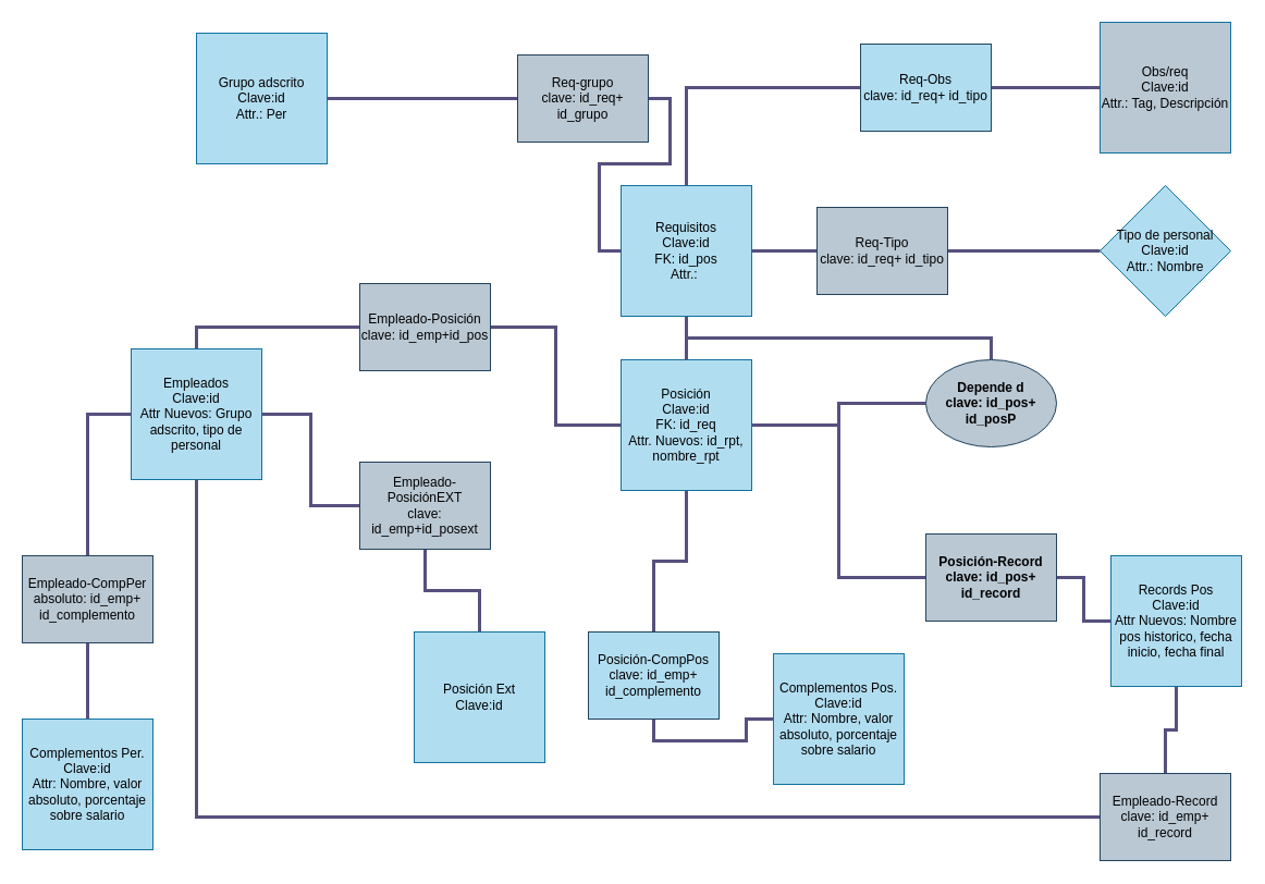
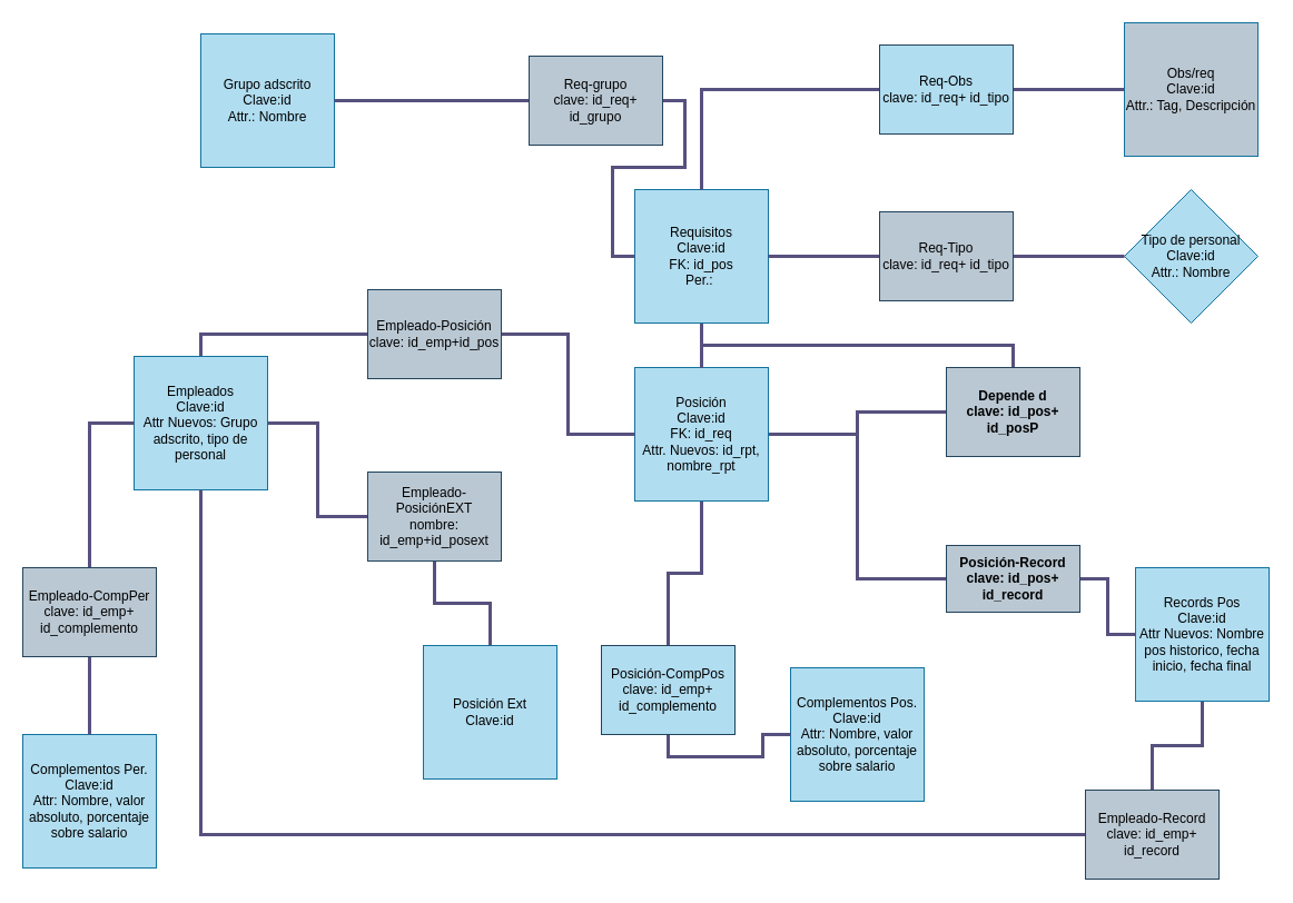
  <mxCell id="0" />
  <mxCell id="1" parent="0" />
  <mxCell id="2" style="edgeStyle=orthogonalEdgeStyle;rounded=0;orthogonalLoop=1;jettySize=auto;html=1;exitX=0.5;exitY=0;exitDx=0;exitDy=0;entryX=0;entryY=0.5;entryDx=0;entryDy=0;fillColor=#d0cee2;strokeColor=#56517e;strokeWidth=3;endArrow=none;endFill=0;" edge="1" parent="1" source="4" target="11"><mxGeometry relative="1" as="geometry" /></mxCell>
  <mxCell id="3" style="edgeStyle=orthogonalEdgeStyle;rounded=0;orthogonalLoop=1;jettySize=auto;html=1;exitX=1;exitY=0.5;exitDx=0;exitDy=0;entryX=0;entryY=0.5;entryDx=0;entryDy=0;fillColor=#d0cee2;strokeColor=#56517e;strokeWidth=3;endArrow=none;endFill=0;" edge="1" parent="1" source="4" target="13"><mxGeometry relative="1" as="geometry" /></mxCell>
  <mxCell id="4" value="Empleados&lt;br&gt;Clave:id&lt;br&gt;Attr Nuevos: Grupo adscrito, tipo de personal" style="rounded=0;whiteSpace=wrap;html=1;fillColor=#b1ddf0;strokeColor=#10739e;" vertex="1" parent="1"><mxGeometry x="120" y="320" width="120" height="120" as="geometry" /></mxCell>
  <mxCell id="5" style="edgeStyle=orthogonalEdgeStyle;shape=connector;rounded=0;orthogonalLoop=1;jettySize=auto;html=1;exitX=1;exitY=0.5;exitDx=0;exitDy=0;entryX=0;entryY=0.5;entryDx=0;entryDy=0;labelBackgroundColor=default;strokeColor=#56517e;strokeWidth=3;align=center;verticalAlign=middle;fontFamily=Helvetica;fontSize=11;fontColor=default;endArrow=none;endFill=0;startSize=10;endSize=10;fillColor=#d0cee2;" edge="1" parent="1" source="8" target="17"><mxGeometry relative="1" as="geometry" /></mxCell>
  <mxCell id="6" style="edgeStyle=orthogonalEdgeStyle;shape=connector;rounded=0;orthogonalLoop=1;jettySize=auto;html=1;exitX=0.5;exitY=1;exitDx=0;exitDy=0;entryX=0.5;entryY=0;entryDx=0;entryDy=0;labelBackgroundColor=default;strokeColor=#56517e;strokeWidth=3;align=center;verticalAlign=middle;fontFamily=Helvetica;fontSize=11;fontColor=default;endArrow=none;endFill=0;startSize=10;endSize=10;fillColor=#d0cee2;" edge="1" parent="1" source="8" target="26"><mxGeometry relative="1" as="geometry" /></mxCell>
  <mxCell id="7" style="edgeStyle=orthogonalEdgeStyle;shape=connector;rounded=0;orthogonalLoop=1;jettySize=auto;html=1;exitX=1;exitY=0.5;exitDx=0;exitDy=0;entryX=0;entryY=0.5;entryDx=0;entryDy=0;labelBackgroundColor=default;strokeColor=#56517e;strokeWidth=3;align=center;verticalAlign=middle;fontFamily=Helvetica;fontSize=11;fontColor=default;endArrow=none;endFill=0;startSize=10;endSize=10;fillColor=#d0cee2;" edge="1" parent="1" source="8" target="42"><mxGeometry relative="1" as="geometry" /></mxCell>
  <mxCell id="8" value="Posición&lt;br&gt;Clave:id&lt;br&gt;FK: id_req&lt;br&gt;Attr. Nuevos: id_rpt, nombre_rpt" style="rounded=0;whiteSpace=wrap;html=1;fillColor=#b1ddf0;strokeColor=#10739e;" vertex="1" parent="1"><mxGeometry x="570" y="330" width="120" height="120" as="geometry" /></mxCell>
  <mxCell id="9" value="Posición Ext&lt;br&gt;Clave:id" style="rounded=0;whiteSpace=wrap;html=1;fillColor=#b1ddf0;strokeColor=#10739e;" vertex="1" parent="1"><mxGeometry x="380" y="580" width="120" height="120" as="geometry" /></mxCell>
  <mxCell id="10" style="edgeStyle=orthogonalEdgeStyle;rounded=0;orthogonalLoop=1;jettySize=auto;html=1;exitX=1;exitY=0.5;exitDx=0;exitDy=0;entryX=0;entryY=0.5;entryDx=0;entryDy=0;fillColor=#d0cee2;strokeColor=#56517e;strokeWidth=3;endArrow=none;endFill=0;endSize=10;startSize=10;" edge="1" parent="1" source="11" target="8"><mxGeometry relative="1" as="geometry" /></mxCell>
  <mxCell id="11" value="Empleado-Posición&lt;br&gt;clave: id_emp+id_pos" style="rounded=0;whiteSpace=wrap;html=1;fillColor=#bac8d3;strokeColor=#23445d;" vertex="1" parent="1"><mxGeometry x="330" y="260" width="120" height="80" as="geometry" /></mxCell>
  <mxCell id="12" style="edgeStyle=orthogonalEdgeStyle;shape=connector;rounded=0;orthogonalLoop=1;jettySize=auto;html=1;exitX=0.5;exitY=1;exitDx=0;exitDy=0;entryX=0.5;entryY=0;entryDx=0;entryDy=0;labelBackgroundColor=default;strokeColor=#56517e;strokeWidth=3;align=center;verticalAlign=middle;fontFamily=Helvetica;fontSize=11;fontColor=default;endArrow=none;endFill=0;startSize=10;endSize=10;fillColor=#d0cee2;" edge="1" parent="1" source="13" target="9"><mxGeometry relative="1" as="geometry" /></mxCell>
- <mxCell id="13" value="Empleado-PosiciónEXT&lt;br&gt;clave: id_emp+id_posext" style="rounded=0;whiteSpace=wrap;html=1;fillColor=#bac8d3;strokeColor=#23445d;" vertex="1" parent="1"><mxGeometry x="330" y="424" width="120" height="80" as="geometry" /></mxCell>
+ <mxCell id="13" value="Empleado-PosiciónEXT&lt;br&gt;nombre: id_emp+id_posext" style="rounded=0;whiteSpace=wrap;html=1;fillColor=#bac8d3;strokeColor=#23445d;" vertex="1" parent="1"><mxGeometry x="330" y="424" width="120" height="80" as="geometry" /></mxCell>
  <mxCell id="14" style="edgeStyle=orthogonalEdgeStyle;shape=connector;rounded=0;orthogonalLoop=1;jettySize=auto;html=1;exitX=0.5;exitY=1;exitDx=0;exitDy=0;entryX=0.5;entryY=0;entryDx=0;entryDy=0;labelBackgroundColor=default;strokeColor=#56517e;strokeWidth=3;align=center;verticalAlign=middle;fontFamily=Helvetica;fontSize=11;fontColor=default;endArrow=none;endFill=0;startSize=10;endSize=10;fillColor=#d0cee2;" edge="1" parent="1" source="15" target="19"><mxGeometry relative="1" as="geometry" /></mxCell>
  <mxCell id="15" value="Records Pos&lt;br&gt;Clave:id&lt;br&gt;Attr Nuevos: Nombre pos historico, fecha inicio, fecha final" style="rounded=0;whiteSpace=wrap;html=1;fillColor=#b1ddf0;strokeColor=#10739e;" vertex="1" parent="1"><mxGeometry x="1020" y="510" width="120" height="120" as="geometry" /></mxCell>
  <mxCell id="16" style="edgeStyle=orthogonalEdgeStyle;shape=connector;rounded=0;orthogonalLoop=1;jettySize=auto;html=1;exitX=1;exitY=0.5;exitDx=0;exitDy=0;entryX=0;entryY=0.5;entryDx=0;entryDy=0;labelBackgroundColor=default;strokeColor=#56517e;strokeWidth=3;align=center;verticalAlign=middle;fontFamily=Helvetica;fontSize=11;fontColor=default;endArrow=none;endFill=0;startSize=10;endSize=10;fillColor=#d0cee2;" edge="1" parent="1" source="17" target="15"><mxGeometry relative="1" as="geometry" /></mxCell>
- <mxCell id="17" value="Posición-Record&lt;br&gt;clave: id_pos+ id_record" style="rounded=0;whiteSpace=wrap;html=1;fillColor=#bac8d3;strokeColor=#23445d;fontStyle=1" vertex="1" parent="1"><mxGeometry x="850" y="490" width="120" height="80" as="geometry" /></mxCell>
+ <mxCell id="17" value="Posición-Record&lt;br&gt;clave: id_pos+ id_record" style="rounded=0;whiteSpace=wrap;html=1;fillColor=#bac8d3;strokeColor=#23445d;fontStyle=1" vertex="1" parent="1"><mxGeometry x="850" y="490" width="120" height="60" as="geometry" /></mxCell>
  <mxCell id="18" style="edgeStyle=orthogonalEdgeStyle;shape=connector;rounded=0;orthogonalLoop=1;jettySize=auto;html=1;exitX=0;exitY=0.5;exitDx=0;exitDy=0;entryX=0.5;entryY=1;entryDx=0;entryDy=0;labelBackgroundColor=default;strokeColor=#56517e;strokeWidth=3;align=center;verticalAlign=middle;fontFamily=Helvetica;fontSize=11;fontColor=default;endArrow=none;endFill=0;startSize=10;endSize=10;fillColor=#d0cee2;" edge="1" parent="1" source="19" target="4"><mxGeometry relative="1" as="geometry" /></mxCell>
- <mxCell id="19" value="Empleado-Record&lt;br&gt;clave: id_emp+ id_record" style="rounded=0;whiteSpace=wrap;html=1;fillColor=#bac8d3;strokeColor=#23445d;" vertex="1" parent="1"><mxGeometry x="1010" y="710" width="120" height="80" as="geometry" /></mxCell>
+ <mxCell id="19" value="Empleado-Record&lt;br&gt;clave: id_emp+ id_record" style="rounded=0;whiteSpace=wrap;html=1;fillColor=#bac8d3;strokeColor=#23445d;" vertex="1" parent="1"><mxGeometry x="975" y="710" width="120" height="80" as="geometry" /></mxCell>
  <mxCell id="20" value="Complementos Per.&lt;br&gt;Clave:id&lt;br&gt;Attr: Nombre, valor absoluto, porcentaje sobre salario" style="rounded=0;whiteSpace=wrap;html=1;fillColor=#b1ddf0;strokeColor=#10739e;" vertex="1" parent="1"><mxGeometry x="20" y="660" width="120" height="120" as="geometry" /></mxCell>
  <mxCell id="21" style="edgeStyle=orthogonalEdgeStyle;shape=connector;rounded=0;orthogonalLoop=1;jettySize=auto;html=1;exitX=0.5;exitY=0;exitDx=0;exitDy=0;entryX=0;entryY=0.5;entryDx=0;entryDy=0;labelBackgroundColor=default;strokeColor=#56517e;strokeWidth=3;align=center;verticalAlign=middle;fontFamily=Helvetica;fontSize=11;fontColor=default;endArrow=none;endFill=0;startSize=10;endSize=10;fillColor=#d0cee2;" edge="1" parent="1" source="23" target="4"><mxGeometry relative="1" as="geometry" /></mxCell>
  <mxCell id="22" style="edgeStyle=orthogonalEdgeStyle;shape=connector;rounded=0;orthogonalLoop=1;jettySize=auto;html=1;exitX=0.5;exitY=1;exitDx=0;exitDy=0;entryX=0.5;entryY=0;entryDx=0;entryDy=0;labelBackgroundColor=default;strokeColor=#56517e;strokeWidth=3;align=center;verticalAlign=middle;fontFamily=Helvetica;fontSize=11;fontColor=default;endArrow=none;endFill=0;startSize=10;endSize=10;fillColor=#d0cee2;" edge="1" parent="1" source="23" target="20"><mxGeometry relative="1" as="geometry" /></mxCell>
- <mxCell id="23" value="Empleado-CompPer&lt;br&gt;absoluto: id_emp+ id_complemento" style="rounded=0;whiteSpace=wrap;html=1;fillColor=#bac8d3;strokeColor=#23445d;" vertex="1" parent="1"><mxGeometry x="20" y="510" width="120" height="80" as="geometry" /></mxCell>
+ <mxCell id="23" value="Empleado-CompPer&lt;br&gt;clave: id_emp+ id_complemento" style="rounded=0;whiteSpace=wrap;html=1;fillColor=#bac8d3;strokeColor=#23445d;" vertex="1" parent="1"><mxGeometry x="20" y="510" width="120" height="80" as="geometry" /></mxCell>
  <mxCell id="24" value="Complementos Pos.&lt;br&gt;Clave:id&lt;br&gt;Attr: Nombre, valor absoluto, porcentaje sobre salario" style="rounded=0;whiteSpace=wrap;html=1;fillColor=#b1ddf0;strokeColor=#10739e;" vertex="1" parent="1"><mxGeometry x="710" y="600" width="120" height="120" as="geometry" /></mxCell>
  <mxCell id="25" style="edgeStyle=orthogonalEdgeStyle;shape=connector;rounded=0;orthogonalLoop=1;jettySize=auto;html=1;exitX=0.5;exitY=1;exitDx=0;exitDy=0;entryX=0;entryY=0.5;entryDx=0;entryDy=0;labelBackgroundColor=default;strokeColor=#56517e;strokeWidth=3;align=center;verticalAlign=middle;fontFamily=Helvetica;fontSize=11;fontColor=default;endArrow=none;endFill=0;startSize=10;endSize=10;fillColor=#d0cee2;" edge="1" parent="1" source="26" target="24"><mxGeometry relative="1" as="geometry" /></mxCell>
  <mxCell id="26" value="Posición-CompPos&lt;br&gt;clave: id_emp+ id_complemento" style="rounded=0;whiteSpace=wrap;html=1;fillColor=#b1ddf0;strokeColor=#23445d;" vertex="1" parent="1"><mxGeometry x="540" y="580" width="120" height="80" as="geometry" /></mxCell>
  <mxCell id="27" style="edgeStyle=orthogonalEdgeStyle;shape=connector;rounded=0;orthogonalLoop=1;jettySize=auto;html=1;exitX=0.5;exitY=1;exitDx=0;exitDy=0;entryX=0.5;entryY=0;entryDx=0;entryDy=0;labelBackgroundColor=default;strokeColor=#56517e;strokeWidth=3;align=center;verticalAlign=middle;fontFamily=Helvetica;fontSize=11;fontColor=default;endArrow=none;endFill=0;startSize=10;endSize=10;fillColor=#d0cee2;" edge="1" parent="1" source="28" target="8"><mxGeometry relative="1" as="geometry" /></mxCell>
- <mxCell id="28" value="Requisitos&lt;br&gt;Clave:id&lt;br&gt;FK: id_pos&lt;br&gt;Attr.:&amp;nbsp;" style="rounded=0;whiteSpace=wrap;html=1;fillColor=#b1ddf0;strokeColor=#10739e;" vertex="1" parent="1"><mxGeometry x="570" y="170" width="120" height="120" as="geometry" /></mxCell>
+ <mxCell id="28" value="Requisitos&lt;br&gt;Clave:id&lt;br&gt;FK: id_pos&lt;br&gt;Per.:&amp;nbsp;" style="rounded=0;whiteSpace=wrap;html=1;fillColor=#b1ddf0;strokeColor=#10739e;" vertex="1" parent="1"><mxGeometry x="570" y="170" width="120" height="120" as="geometry" /></mxCell>
  <mxCell id="29" value="Tipo de personal&lt;br&gt;Clave:id&lt;br&gt;Attr.: Nombre" style="rhombus;whiteSpace=wrap;html=1;fillColor=#b1ddf0;strokeColor=#10739e;" vertex="1" parent="1"><mxGeometry x="1010" y="170" width="120" height="120" as="geometry" /></mxCell>
  <mxCell id="30" style="edgeStyle=orthogonalEdgeStyle;shape=connector;rounded=0;orthogonalLoop=1;jettySize=auto;html=1;exitX=0;exitY=0.5;exitDx=0;exitDy=0;entryX=1;entryY=0.5;entryDx=0;entryDy=0;labelBackgroundColor=default;strokeColor=#56517e;strokeWidth=3;align=center;verticalAlign=middle;fontFamily=Helvetica;fontSize=11;fontColor=default;endArrow=none;endFill=0;startSize=10;endSize=10;fillColor=#d0cee2;" edge="1" parent="1" source="32" target="28"><mxGeometry relative="1" as="geometry" /></mxCell>
  <mxCell id="31" style="edgeStyle=orthogonalEdgeStyle;shape=connector;rounded=0;orthogonalLoop=1;jettySize=auto;html=1;exitX=1;exitY=0.5;exitDx=0;exitDy=0;entryX=0;entryY=0.5;entryDx=0;entryDy=0;labelBackgroundColor=default;strokeColor=#56517e;strokeWidth=3;align=center;verticalAlign=middle;fontFamily=Helvetica;fontSize=11;fontColor=default;endArrow=none;endFill=0;startSize=10;endSize=10;fillColor=#d0cee2;" edge="1" parent="1" source="32" target="29"><mxGeometry relative="1" as="geometry" /></mxCell>
- <mxCell id="32" value="Req-Tipo&lt;br&gt;clave: id_req+ id_tipo" style="rounded=0;whiteSpace=wrap;html=1;fillColor=#bac8d3;strokeColor=#23445d;" vertex="1" parent="1"><mxGeometry x="750" y="190" width="120" height="80" as="geometry" /></mxCell>
- <mxCell id="33" value="Grupo adscrito&lt;br&gt;Clave:id&lt;br&gt;Attr.: Per" style="rounded=0;whiteSpace=wrap;html=1;fillColor=#b1ddf0;strokeColor=#10739e;" vertex="1" parent="1"><mxGeometry x="180" y="30" width="120" height="120" as="geometry" /></mxCell>
+ <mxCell id="32" value="Req-Tipo&lt;br&gt;clave: id_req+ id_tipo" style="rounded=0;whiteSpace=wrap;html=1;fillColor=#bac8d3;strokeColor=#23445d;" vertex="1" parent="1"><mxGeometry x="790" y="190" width="120" height="80" as="geometry" /></mxCell>
+ <mxCell id="33" value="Grupo adscrito&lt;br&gt;Clave:id&lt;br&gt;Attr.: Nombre" style="rounded=0;whiteSpace=wrap;html=1;fillColor=#b1ddf0;strokeColor=#10739e;" vertex="1" parent="1"><mxGeometry x="180" y="30" width="120" height="120" as="geometry" /></mxCell>
  <mxCell id="34" style="edgeStyle=orthogonalEdgeStyle;shape=connector;rounded=0;orthogonalLoop=1;jettySize=auto;html=1;exitX=1;exitY=0.5;exitDx=0;exitDy=0;entryX=0;entryY=0.5;entryDx=0;entryDy=0;labelBackgroundColor=default;strokeColor=#56517e;strokeWidth=3;align=center;verticalAlign=middle;fontFamily=Helvetica;fontSize=11;fontColor=default;endArrow=none;endFill=0;startSize=10;endSize=10;fillColor=#d0cee2;" edge="1" parent="1" source="36" target="28"><mxGeometry relative="1" as="geometry" /></mxCell>
  <mxCell id="35" style="edgeStyle=orthogonalEdgeStyle;shape=connector;rounded=0;orthogonalLoop=1;jettySize=auto;html=1;exitX=0;exitY=0.5;exitDx=0;exitDy=0;entryX=1;entryY=0.5;entryDx=0;entryDy=0;labelBackgroundColor=default;strokeColor=#56517e;strokeWidth=3;align=center;verticalAlign=middle;fontFamily=Helvetica;fontSize=11;fontColor=default;endArrow=none;endFill=0;startSize=10;endSize=10;fillColor=#d0cee2;" edge="1" parent="1" source="36" target="33"><mxGeometry relative="1" as="geometry" /></mxCell>
  <mxCell id="36" value="Req-grupo&lt;br&gt;clave: id_req+ id_grupo" style="rounded=0;whiteSpace=wrap;html=1;fillColor=#bac8d3;strokeColor=#23445d;" vertex="1" parent="1"><mxGeometry x="475" y="50" width="120" height="80" as="geometry" /></mxCell>
  <mxCell id="37" style="edgeStyle=orthogonalEdgeStyle;shape=connector;rounded=0;orthogonalLoop=1;jettySize=auto;html=1;exitX=0;exitY=0.5;exitDx=0;exitDy=0;entryX=1;entryY=0.5;entryDx=0;entryDy=0;labelBackgroundColor=default;strokeColor=#56517e;strokeWidth=3;align=center;verticalAlign=middle;fontFamily=Helvetica;fontSize=11;fontColor=default;endArrow=none;endFill=0;startSize=10;endSize=10;fillColor=#d0cee2;" edge="1" parent="1" source="38" target="40"><mxGeometry relative="1" as="geometry" /></mxCell>
  <mxCell id="38" value="Obs/req&lt;br&gt;Clave:id&lt;br&gt;Attr.: Tag, Descripción" style="rounded=0;whiteSpace=wrap;html=1;fillColor=#bac8d3;strokeColor=#10739e;" vertex="1" parent="1"><mxGeometry x="1010" y="20" width="120" height="120" as="geometry" /></mxCell>
  <mxCell id="39" style="edgeStyle=orthogonalEdgeStyle;shape=connector;rounded=0;orthogonalLoop=1;jettySize=auto;html=1;exitX=0;exitY=0.5;exitDx=0;exitDy=0;entryX=0.5;entryY=0;entryDx=0;entryDy=0;labelBackgroundColor=default;strokeColor=#56517e;strokeWidth=3;align=center;verticalAlign=middle;fontFamily=Helvetica;fontSize=11;fontColor=default;endArrow=none;endFill=0;startSize=10;endSize=10;fillColor=#d0cee2;" edge="1" parent="1" source="40" target="28"><mxGeometry relative="1" as="geometry" /></mxCell>
  <mxCell id="40" value="Req-Obs&lt;br&gt;clave: id_req+ id_tipo" style="rounded=0;whiteSpace=wrap;html=1;fillColor=#b1ddf0;strokeColor=#23445d;" vertex="1" parent="1"><mxGeometry x="790" y="40" width="120" height="80" as="geometry" /></mxCell>
  <mxCell id="41" style="edgeStyle=orthogonalEdgeStyle;shape=connector;rounded=0;orthogonalLoop=1;jettySize=auto;html=1;exitX=0.5;exitY=0;exitDx=0;exitDy=0;entryX=0.5;entryY=0;entryDx=0;entryDy=0;labelBackgroundColor=default;strokeColor=#56517e;strokeWidth=3;align=center;verticalAlign=middle;fontFamily=Helvetica;fontSize=11;fontColor=default;endArrow=none;endFill=0;startSize=10;endSize=10;fillColor=#d0cee2;" edge="1" parent="1" source="42" target="8"><mxGeometry relative="1" as="geometry" /></mxCell>
- <mxCell id="42" value="Depende d&lt;br&gt;clave: id_pos+ id_posP" style="ellipse;whiteSpace=wrap;html=1;fillColor=#bac8d3;strokeColor=#23445d;fontStyle=1;" vertex="1" parent="1"><mxGeometry x="850" y="330" width="120" height="80" as="geometry" /></mxCell>
+ <mxCell id="42" value="Depende d&lt;br&gt;clave: id_pos+ id_posP" style="rounded=0;whiteSpace=wrap;html=1;fillColor=#bac8d3;strokeColor=#23445d;fontStyle=1" vertex="1" parent="1"><mxGeometry x="850" y="330" width="120" height="80" as="geometry" /></mxCell>
